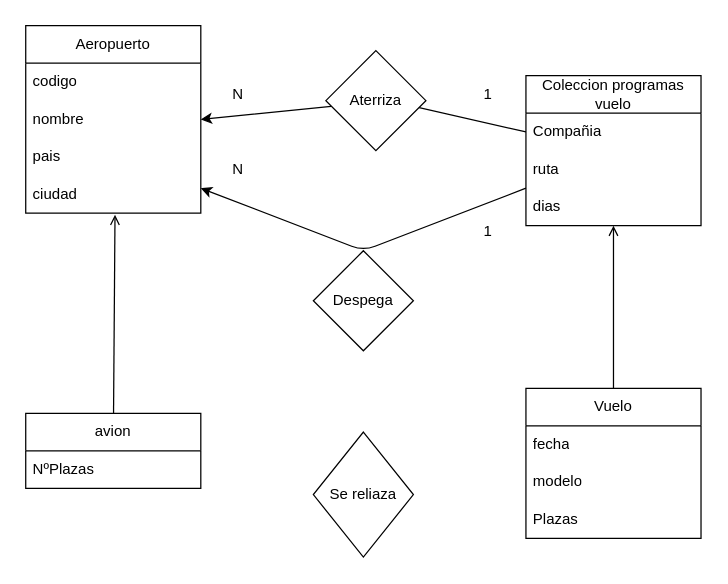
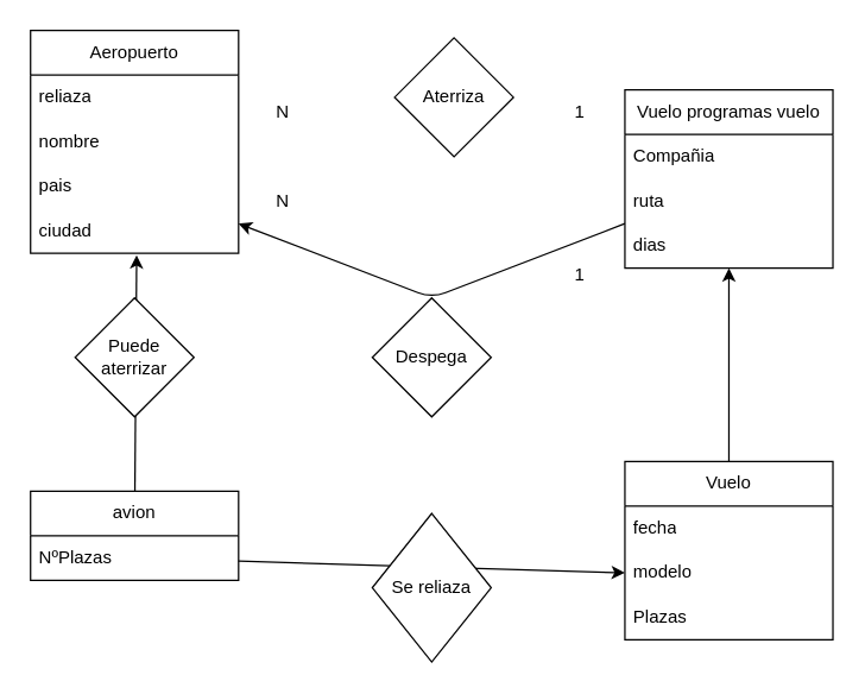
  <mxCell id="0" />
  <mxCell id="1" parent="0" />
  <mxCell id="2" value="Aeropuerto" style="swimlane;fontStyle=0;childLayout=stackLayout;horizontal=1;startSize=30;horizontalStack=0;resizeParent=1;resizeParentMax=0;resizeLast=0;collapsible=1;marginBottom=0;whiteSpace=wrap;html=1;" parent="1" vertex="1"><mxGeometry x="20" y="20" width="140" height="150" as="geometry" /></mxCell>
- <mxCell id="3" value="codigo" style="text;strokeColor=none;fillColor=none;align=left;verticalAlign=middle;spacingLeft=4;spacingRight=4;overflow=hidden;points=[[0,0.5],[1,0.5]];portConstraint=eastwest;rotatable=0;whiteSpace=wrap;html=1;" parent="2" vertex="1"><mxGeometry y="30" width="140" height="30" as="geometry" /></mxCell>
+ <mxCell id="3" value="reliaza" style="text;strokeColor=none;fillColor=none;align=left;verticalAlign=middle;spacingLeft=4;spacingRight=4;overflow=hidden;points=[[0,0.5],[1,0.5]];portConstraint=eastwest;rotatable=0;whiteSpace=wrap;html=1;" parent="2" vertex="1"><mxGeometry y="30" width="140" height="30" as="geometry" /></mxCell>
  <mxCell id="4" value="nombre" style="text;strokeColor=none;fillColor=none;align=left;verticalAlign=middle;spacingLeft=4;spacingRight=4;overflow=hidden;points=[[0,0.5],[1,0.5]];portConstraint=eastwest;rotatable=0;whiteSpace=wrap;html=1;" parent="2" vertex="1"><mxGeometry y="60" width="140" height="30" as="geometry" /></mxCell>
  <mxCell id="5" value="pais" style="text;strokeColor=none;fillColor=none;align=left;verticalAlign=middle;spacingLeft=4;spacingRight=4;overflow=hidden;points=[[0,0.5],[1,0.5]];portConstraint=eastwest;rotatable=0;whiteSpace=wrap;html=1;" parent="2" vertex="1"><mxGeometry y="90" width="140" height="30" as="geometry" /></mxCell>
  <mxCell id="6" value="ciudad" style="text;strokeColor=none;fillColor=none;align=left;verticalAlign=middle;spacingLeft=4;spacingRight=4;overflow=hidden;points=[[0,0.5],[1,0.5]];portConstraint=eastwest;rotatable=0;whiteSpace=wrap;html=1;" parent="2" vertex="1"><mxGeometry y="120" width="140" height="30" as="geometry" /></mxCell>
- <mxCell id="7" style="edgeStyle=none;html=1;entryX=1;entryY=0.5;entryDx=0;entryDy=0;exitX=0;exitY=0.5;exitDx=0;exitDy=0;" edge="1" parent="1" source="11" target="4"><mxGeometry relative="1" as="geometry"><mxPoint x="260" y="95" as="targetPoint" /><Array as="points"><mxPoint x="310" y="80" /></Array></mxGeometry></mxCell>
  <mxCell id="8" value="avion" style="swimlane;fontStyle=0;childLayout=stackLayout;horizontal=1;startSize=30;horizontalStack=0;resizeParent=1;resizeParentMax=0;resizeLast=0;collapsible=1;marginBottom=0;whiteSpace=wrap;html=1;" vertex="1" parent="1"><mxGeometry x="20" y="330" width="140" height="60" as="geometry" /></mxCell>
  <mxCell id="9" value="NºPlazas" style="text;strokeColor=none;fillColor=none;align=left;verticalAlign=middle;spacingLeft=4;spacingRight=4;overflow=hidden;points=[[0,0.5],[1,0.5]];portConstraint=eastwest;rotatable=0;whiteSpace=wrap;html=1;" vertex="1" parent="8"><mxGeometry y="30" width="140" height="30" as="geometry" /></mxCell>
- <mxCell id="10" value="Coleccion programas vuelo" style="swimlane;fontStyle=0;childLayout=stackLayout;horizontal=1;startSize=30;horizontalStack=0;resizeParent=1;resizeParentMax=0;resizeLast=0;collapsible=1;marginBottom=0;whiteSpace=wrap;html=1;" vertex="1" parent="1"><mxGeometry x="420" y="60" width="140" height="120" as="geometry" /></mxCell>
+ <mxCell id="10" value="Vuelo programas vuelo" style="swimlane;fontStyle=0;childLayout=stackLayout;horizontal=1;startSize=30;horizontalStack=0;resizeParent=1;resizeParentMax=0;resizeLast=0;collapsible=1;marginBottom=0;whiteSpace=wrap;html=1;" vertex="1" parent="1"><mxGeometry x="420" y="60" width="140" height="120" as="geometry" /></mxCell>
  <mxCell id="11" value="Compañia" style="text;strokeColor=none;fillColor=none;align=left;verticalAlign=middle;spacingLeft=4;spacingRight=4;overflow=hidden;points=[[0,0.5],[1,0.5]];portConstraint=eastwest;rotatable=0;whiteSpace=wrap;html=1;" vertex="1" parent="10"><mxGeometry y="30" width="140" height="30" as="geometry" /></mxCell>
  <mxCell id="12" value="ruta" style="text;strokeColor=none;fillColor=none;align=left;verticalAlign=middle;spacingLeft=4;spacingRight=4;overflow=hidden;points=[[0,0.5],[1,0.5]];portConstraint=eastwest;rotatable=0;whiteSpace=wrap;html=1;" vertex="1" parent="10"><mxGeometry y="60" width="140" height="30" as="geometry" /></mxCell>
  <mxCell id="13" value="dias" style="text;strokeColor=none;fillColor=none;align=left;verticalAlign=middle;spacingLeft=4;spacingRight=4;overflow=hidden;points=[[0,0.5],[1,0.5]];portConstraint=eastwest;rotatable=0;whiteSpace=wrap;html=1;" vertex="1" parent="10"><mxGeometry y="90" width="140" height="30" as="geometry" /></mxCell>
  <mxCell id="14" style="edgeStyle=none;html=1;entryX=1;entryY=0.5;entryDx=0;entryDy=0;" edge="1" parent="1"><mxGeometry relative="1" as="geometry"><mxPoint x="420" y="150" as="sourcePoint" /><mxPoint x="160" y="150" as="targetPoint" /><Array as="points"><mxPoint x="290" y="200" /></Array></mxGeometry></mxCell>
  <mxCell id="15" value="Despega" style="rhombus;whiteSpace=wrap;html=1;" vertex="1" parent="1"><mxGeometry x="250" y="200" width="80" height="80" as="geometry" /></mxCell>
- <mxCell id="16" value="Aterriza" style="rhombus;whiteSpace=wrap;html=1;" vertex="1" parent="1"><mxGeometry x="260" y="40" width="80" height="80" as="geometry" /></mxCell>
+ <mxCell id="16" value="Aterriza" style="rhombus;whiteSpace=wrap;html=1;" vertex="1" parent="1"><mxGeometry x="265" y="25" width="80" height="80" as="geometry" /></mxCell>
  <mxCell id="17" value="1" style="text;html=1;align=center;verticalAlign=middle;whiteSpace=wrap;rounded=0;" vertex="1" parent="1"><mxGeometry x="360" y="170" width="60" height="30" as="geometry" /></mxCell>
  <mxCell id="18" value="N" style="text;html=1;align=center;verticalAlign=middle;whiteSpace=wrap;rounded=0;" vertex="1" parent="1"><mxGeometry x="160" y="60" width="60" height="30" as="geometry" /></mxCell>
  <mxCell id="19" value="N" style="text;html=1;align=center;verticalAlign=middle;whiteSpace=wrap;rounded=0;" vertex="1" parent="1"><mxGeometry x="160" y="120" width="60" height="30" as="geometry" /></mxCell>
  <mxCell id="20" value="1" style="text;html=1;align=center;verticalAlign=middle;whiteSpace=wrap;rounded=0;" vertex="1" parent="1"><mxGeometry x="360" y="60" width="60" height="30" as="geometry" /></mxCell>
- <mxCell id="21" style="edgeStyle=none;html=1;endArrow=open;" edge="1" parent="1" source="22" target="13"><mxGeometry relative="1" as="geometry" /></mxCell>
+ <mxCell id="21" style="edgeStyle=none;html=1;" edge="1" parent="1" source="22" target="13"><mxGeometry relative="1" as="geometry" /></mxCell>
  <mxCell id="22" value="Vuelo" style="swimlane;fontStyle=0;childLayout=stackLayout;horizontal=1;startSize=30;horizontalStack=0;resizeParent=1;resizeParentMax=0;resizeLast=0;collapsible=1;marginBottom=0;whiteSpace=wrap;html=1;" vertex="1" parent="1"><mxGeometry x="420" y="310" width="140" height="120" as="geometry" /></mxCell>
  <mxCell id="23" value="fecha" style="text;strokeColor=none;fillColor=none;align=left;verticalAlign=middle;spacingLeft=4;spacingRight=4;overflow=hidden;points=[[0,0.5],[1,0.5]];portConstraint=eastwest;rotatable=0;whiteSpace=wrap;html=1;" vertex="1" parent="22"><mxGeometry y="30" width="140" height="30" as="geometry" /></mxCell>
  <mxCell id="24" value="modelo" style="text;strokeColor=none;fillColor=none;align=left;verticalAlign=middle;spacingLeft=4;spacingRight=4;overflow=hidden;points=[[0,0.5],[1,0.5]];portConstraint=eastwest;rotatable=0;whiteSpace=wrap;html=1;" vertex="1" parent="22"><mxGeometry y="60" width="140" height="30" as="geometry" /></mxCell>
  <mxCell id="25" value="Plazas" style="text;strokeColor=none;fillColor=none;align=left;verticalAlign=middle;spacingLeft=4;spacingRight=4;overflow=hidden;points=[[0,0.5],[1,0.5]];portConstraint=eastwest;rotatable=0;whiteSpace=wrap;html=1;" vertex="1" parent="22"><mxGeometry y="90" width="140" height="30" as="geometry" /></mxCell>
+ <mxCell id="26" style="edgeStyle=none;html=1;entryX=0;entryY=0.5;entryDx=0;entryDy=0;" edge="1" parent="1" source="9" target="24"><mxGeometry relative="1" as="geometry" /></mxCell>
  <mxCell id="27" value="Se reliaza" style="rhombus;whiteSpace=wrap;html=1;" vertex="1" parent="1"><mxGeometry x="250" y="345" width="80" height="100" as="geometry" /></mxCell>
- <mxCell id="28" style="edgeStyle=none;html=1;entryX=0.51;entryY=1.042;entryDx=0;entryDy=0;entryPerimeter=0;endArrow=open;" edge="1" parent="1" source="8" target="6"><mxGeometry relative="1" as="geometry" /></mxCell>
+ <mxCell id="28" style="edgeStyle=none;html=1;entryX=0.51;entryY=1.042;entryDx=0;entryDy=0;entryPerimeter=0;" edge="1" parent="1" source="8" target="6"><mxGeometry relative="1" as="geometry" /></mxCell>
+ <mxCell id="29" value="Puede aterrizar" style="rhombus;whiteSpace=wrap;html=1;" vertex="1" parent="1"><mxGeometry x="50" y="200" width="80" height="80" as="geometry" /></mxCell>
